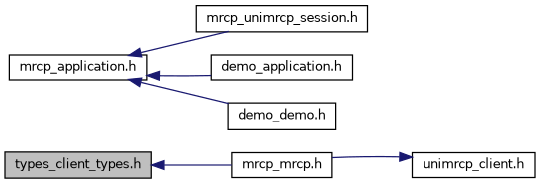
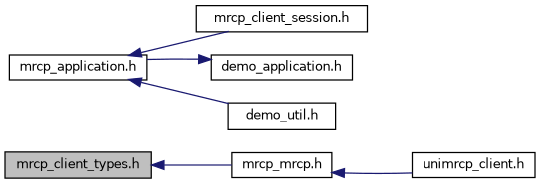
  digraph {
    rankdir=LR
    node [color=black fillcolor=white fontname=Helvetica fontsize=10 shape=record style=filled]
    edge [color=midnightblue dir=back fontname=Helvetica fontsize=10 labelfontname=Helvetica labelfontsize=10 style=solid]
-   n1 [fillcolor=grey75 fontcolor=black height=0.2 label="types_client_types.h" width=0.4]
+   n1 [fillcolor=grey75 fontcolor=black height=0.2 label="mrcp_client_types.h" width=0.4]
    n2 [height=0.2 label="mrcp_mrcp.h" width=0.4]
    n3 [height=0.2 label="mrcp_application.h" width=0.4]
-   n4 [height=0.2 label="mrcp_unimrcp_session.h" width=0.4]
+   n4 [height=0.2 label="mrcp_client_session.h" width=0.4]
    n5 [height=0.2 label="demo_application.h" width=0.4]
-   n6 [height=0.2 label="demo_demo.h" width=0.4]
+   n6 [height=0.2 label="demo_util.h" width=0.4]
    n7 [height=0.2 label="unimrcp_client.h" width=0.4]
    n1 -> n2
-   n7 -> n2
+   n2 -> n7
    n3 -> n4
-   n3 -> n5
+   n5 -> n3
    n3 -> n6
  }
